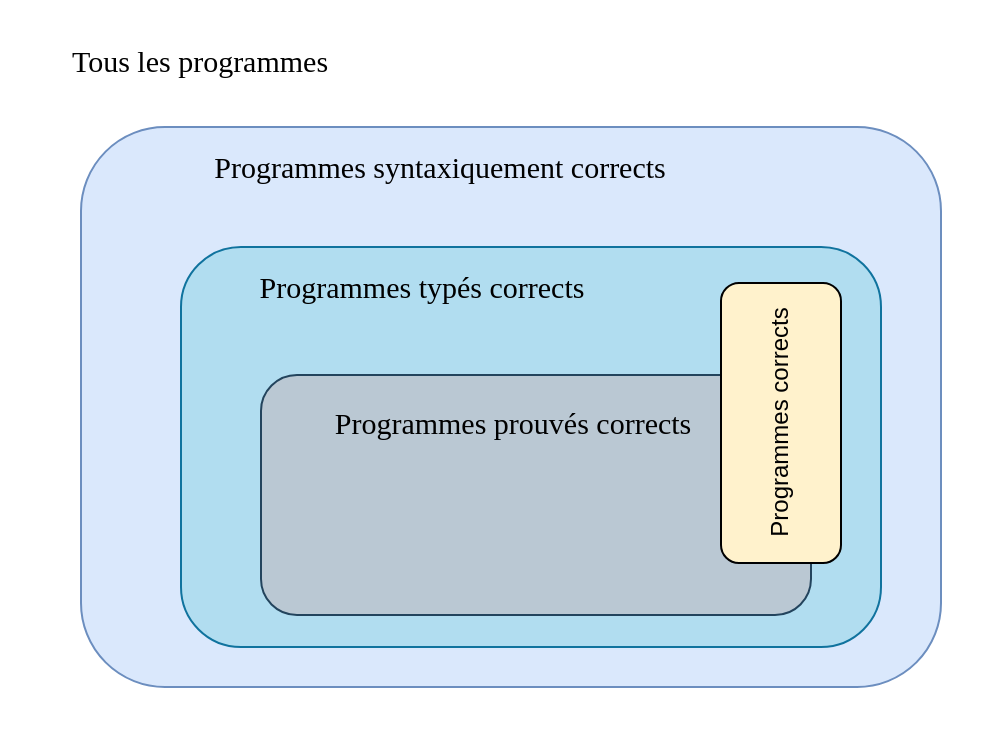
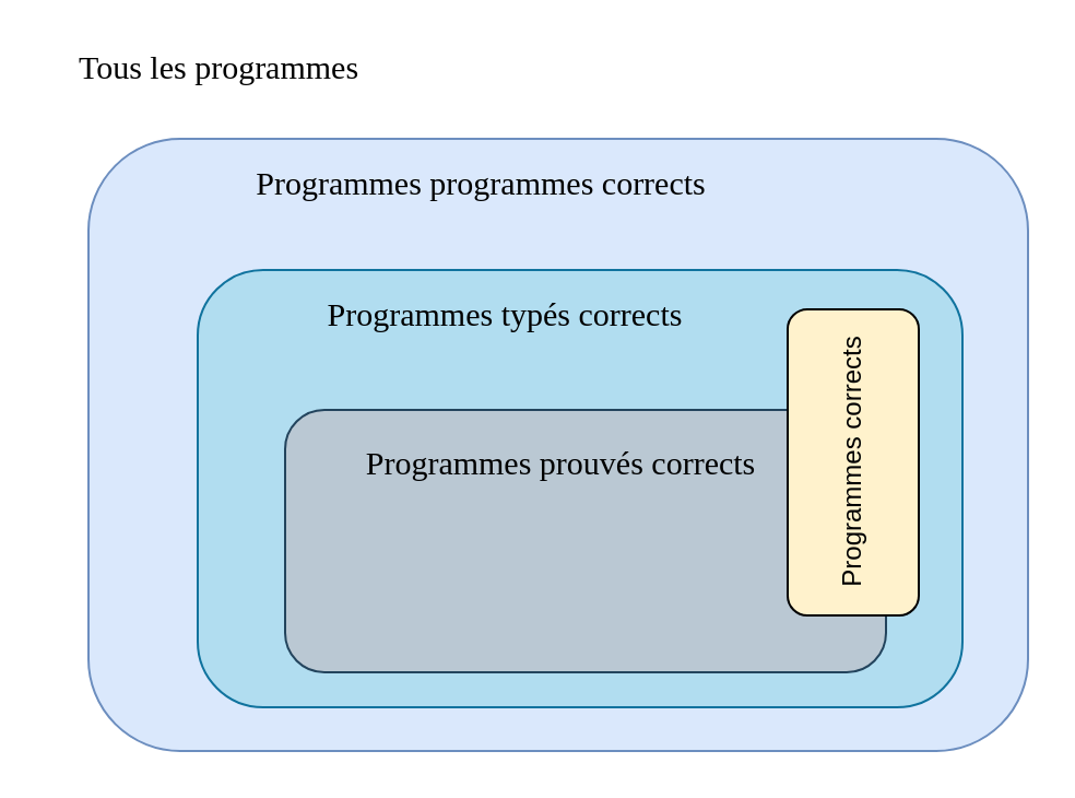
  <mxCell id="0" />
  <mxCell id="1" parent="0" />
  <mxCell id="2" value="" style="rounded=1;whiteSpace=wrap;html=1;fillColor=#dae8fc;strokeColor=#6c8ebf;" parent="1" vertex="1"><mxGeometry x="40" y="63" width="430" height="280" as="geometry" /></mxCell>
  <mxCell id="3" value="" style="rounded=1;whiteSpace=wrap;html=1;glass=0;comic=0;fillColor=#b1ddf0;strokeColor=#10739e;" parent="1" vertex="1"><mxGeometry x="90" y="123" width="350" height="200" as="geometry" /></mxCell>
- <mxCell id="4" value="Programmes typés corrects" style="text;html=1;strokeColor=none;fillColor=none;align=center;verticalAlign=middle;whiteSpace=wrap;rounded=0;fontSize=15;fontFamily=sans-serif;" parent="1" vertex="1"><mxGeometry x="112" y="133" width="198" height="20" as="geometry" /></mxCell>
- <mxCell id="5" value="Programmes syntaxiquement corrects" style="text;html=1;strokeColor=none;fillColor=none;align=center;verticalAlign=middle;whiteSpace=wrap;rounded=0;fontSize=15;fontFamily=sans-serif;" parent="1" vertex="1"><mxGeometry x="90" y="73" width="260" height="20" as="geometry" /></mxCell>
+ <mxCell id="4" value="Programmes typés corrects" style="text;html=1;strokeColor=none;fillColor=none;align=center;verticalAlign=middle;whiteSpace=wrap;rounded=0;fontSize=15;fontFamily=sans-serif;" parent="1" vertex="1"><mxGeometry x="132" y="133" width="198" height="20" as="geometry" /></mxCell>
+ <mxCell id="5" value="Programmes programmes corrects" style="text;html=1;strokeColor=none;fillColor=none;align=center;verticalAlign=middle;whiteSpace=wrap;rounded=0;fontSize=15;fontFamily=sans-serif;" parent="1" vertex="1"><mxGeometry x="90" y="73" width="260" height="20" as="geometry" /></mxCell>
  <mxCell id="6" value="Tous les programmes&lt;br style=&quot;font-size: 15px;&quot;&gt;" style="text;html=1;strokeColor=none;fillColor=none;align=center;verticalAlign=middle;whiteSpace=wrap;rounded=0;fontFamily=sans-serif;fontSize=15;" parent="1" vertex="1"><mxGeometry x="20" y="20" width="160" height="20" as="geometry" /></mxCell>
  <mxCell id="7" value="" style="rounded=1;whiteSpace=wrap;html=1;glass=0;comic=0;fillColor=#bac8d3;strokeColor=#23445d;" parent="1" vertex="1"><mxGeometry x="130" y="187" width="275" height="120" as="geometry" /></mxCell>
  <mxCell id="8" value="Programmes prouvés corrects" style="text;html=1;strokeColor=none;fillColor=none;align=center;verticalAlign=middle;whiteSpace=wrap;rounded=0;glass=0;comic=0;fontSize=15;fontFamily=sans-serif;" parent="1" vertex="1"><mxGeometry x="153" y="201" width="207" height="20" as="geometry" /></mxCell>
  <mxCell id="9" value="Programmes corrects" style="rounded=1;whiteSpace=wrap;html=1;rotation=-90;fillColor=#fff2cc;" vertex="1" parent="1"><mxGeometry x="320" y="181" width="140" height="60" as="geometry" /></mxCell>
